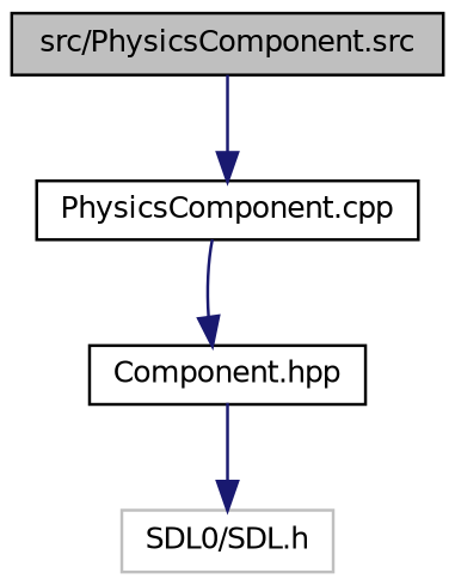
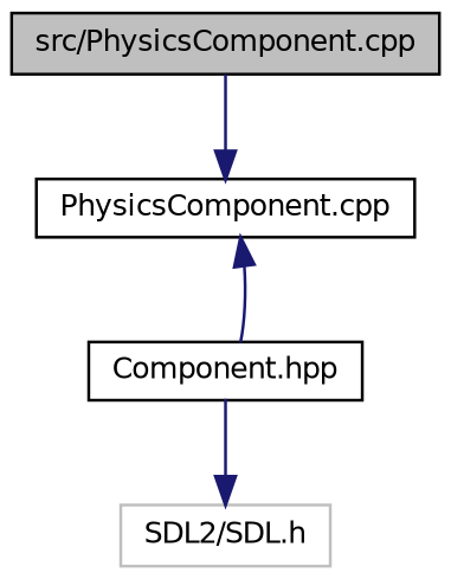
  digraph {
    node [color=black fillcolor=white fontname=Helvetica fontsize=10 shape=record style=filled]
    edge [color=midnightblue fontname=Helvetica fontsize=10 labelfontname=Helvetica labelfontsize=10 style=solid]
-   n1 [fillcolor=grey75 fontcolor=black height=0.2 label="src/PhysicsComponent.src" width=0.4]
+   n1 [fillcolor=grey75 fontcolor=black height=0.2 label="src/PhysicsComponent.cpp" width=0.4]
    n2 [height=0.2 label="PhysicsComponent.cpp" width=0.4]
    n3 [height=0.2 label="Component.hpp" width=0.4]
-   n4 [color=grey75 height=0.2 label="SDL0/SDL.h" width=0.4]
+   n4 [color=grey75 height=0.2 label="SDL2/SDL.h" width=0.4]
    n1 -> n2
-   n2 -> n3
+   n3 -> n2
    n3 -> n4
  }
